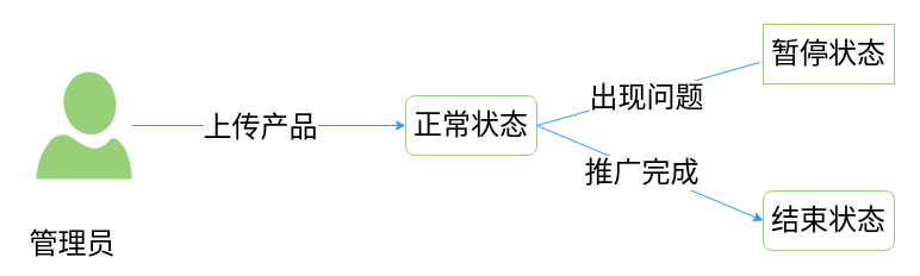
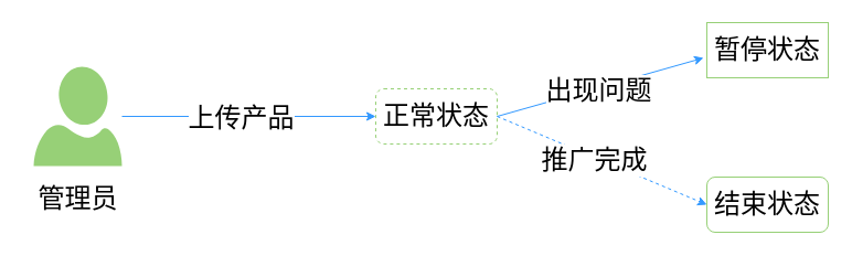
  <mxCell id="0" />
  <mxCell id="1" parent="0" />
  <mxCell id="2" style="edgeStyle=orthogonalEdgeStyle;rounded=0;orthogonalLoop=1;jettySize=auto;html=1;entryX=0;entryY=0.5;entryDx=0;entryDy=0;fontSize=24;strokeColor=#3399FF;" edge="1" parent="1" source="4" target="6"><mxGeometry relative="1" as="geometry" /></mxCell>
  <mxCell id="3" value="上传产品" style="edgeLabel;html=1;align=center;verticalAlign=middle;resizable=0;points=[];fontSize=24;" vertex="1" connectable="0" parent="2"><mxGeometry x="-0.067" y="-1" relative="1" as="geometry"><mxPoint as="offset" /></mxGeometry></mxCell>
  <mxCell id="4" value="" style="verticalLabelPosition=bottom;html=1;verticalAlign=top;align=center;strokeColor=none;fillColor=#97D077;shape=mxgraph.azure.user;" vertex="1" parent="1"><mxGeometry x="30" y="60" width="80" height="90" as="geometry" /></mxCell>
- <mxCell id="5" value="&lt;font style=&quot;font-size: 24px;&quot;&gt;管理员&lt;/font&gt;" style="text;html=1;align=center;verticalAlign=middle;resizable=0;points=[];autosize=1;strokeColor=none;fillColor=none;" vertex="1" parent="1"><mxGeometry x="10" y="185" width="100" height="40" as="geometry" /></mxCell>
- <mxCell id="6" value="正常状态" style="rounded=1;whiteSpace=wrap;html=1;fontSize=24;fillColor=none;strokeColor=#97D077;" vertex="1" parent="1"><mxGeometry x="340" y="80" width="110" height="50" as="geometry" /></mxCell>
+ <mxCell id="5" value="&lt;font style=&quot;font-size: 24px;&quot;&gt;管理员&lt;/font&gt;" style="text;html=1;align=center;verticalAlign=middle;resizable=0;points=[];autosize=1;strokeColor=none;fillColor=none;" vertex="1" parent="1"><mxGeometry x="20" y="160" width="100" height="40" as="geometry" /></mxCell>
+ <mxCell id="6" value="正常状态" style="rounded=1;whiteSpace=wrap;html=1;fontSize=24;fillColor=none;strokeColor=#97D077;dashed=1;" vertex="1" parent="1"><mxGeometry x="340" y="80" width="110" height="50" as="geometry" /></mxCell>
  <mxCell id="7" value="暂停状态" style="whiteSpace=wrap;html=1;fontSize=24;fillColor=none;strokeColor=#97D077;rounded=0;" vertex="1" parent="1"><mxGeometry x="640" y="20" width="110" height="50" as="geometry" /></mxCell>
  <mxCell id="8" value="结束状态" style="rounded=1;whiteSpace=wrap;html=1;fontSize=24;fillColor=none;strokeColor=#97D077;" vertex="1" parent="1"><mxGeometry x="640" y="160" width="110" height="50" as="geometry" /></mxCell>
- <mxCell id="9" value="" style="endArrow=none;html=1;rounded=0;fontSize=24;strokeColor=#3399FF;exitX=1;exitY=0.5;exitDx=0;exitDy=0;entryX=-0.027;entryY=0.64;entryDx=0;entryDy=0;entryPerimeter=0;" edge="1" parent="1" source="6" target="7"><mxGeometry width="50" height="50" relative="1" as="geometry"><mxPoint x="340" y="140" as="sourcePoint" /><mxPoint x="390" y="90" as="targetPoint" /></mxGeometry></mxCell>
+ <mxCell id="9" value="" style="endArrow=classic;html=1;rounded=0;fontSize=24;strokeColor=#3399FF;exitX=1;exitY=0.5;exitDx=0;exitDy=0;entryX=-0.027;entryY=0.64;entryDx=0;entryDy=0;entryPerimeter=0;" edge="1" parent="1" source="6" target="7"><mxGeometry width="50" height="50" relative="1" as="geometry"><mxPoint x="340" y="140" as="sourcePoint" /><mxPoint x="390" y="90" as="targetPoint" /></mxGeometry></mxCell>
  <mxCell id="10" value="出现问题" style="edgeLabel;html=1;align=center;verticalAlign=middle;resizable=0;points=[];fontSize=24;" vertex="1" connectable="0" parent="9"><mxGeometry x="-0.022" y="-2" relative="1" as="geometry"><mxPoint as="offset" /></mxGeometry></mxCell>
- <mxCell id="11" value="" style="endArrow=classic;html=1;rounded=0;fontSize=24;strokeColor=#3399FF;exitX=1;exitY=0.5;exitDx=0;exitDy=0;entryX=0;entryY=0.5;entryDx=0;entryDy=0;" edge="1" parent="1" source="6" target="8"><mxGeometry width="50" height="50" relative="1" as="geometry"><mxPoint x="370" y="130" as="sourcePoint" /><mxPoint x="420" y="80" as="targetPoint" /></mxGeometry></mxCell>
+ <mxCell id="11" value="" style="endArrow=classic;html=1;rounded=0;fontSize=24;strokeColor=#3399FF;exitX=1;exitY=0.5;exitDx=0;exitDy=0;entryX=0;entryY=0.5;entryDx=0;entryDy=0;dashed=1;" edge="1" parent="1" source="6" target="8"><mxGeometry width="50" height="50" relative="1" as="geometry"><mxPoint x="370" y="130" as="sourcePoint" /><mxPoint x="420" y="80" as="targetPoint" /></mxGeometry></mxCell>
  <mxCell id="12" value="推广完成" style="edgeLabel;html=1;align=center;verticalAlign=middle;resizable=0;points=[];fontSize=24;" vertex="1" connectable="0" parent="11"><mxGeometry x="-0.065" y="-2" relative="1" as="geometry"><mxPoint as="offset" /></mxGeometry></mxCell>
